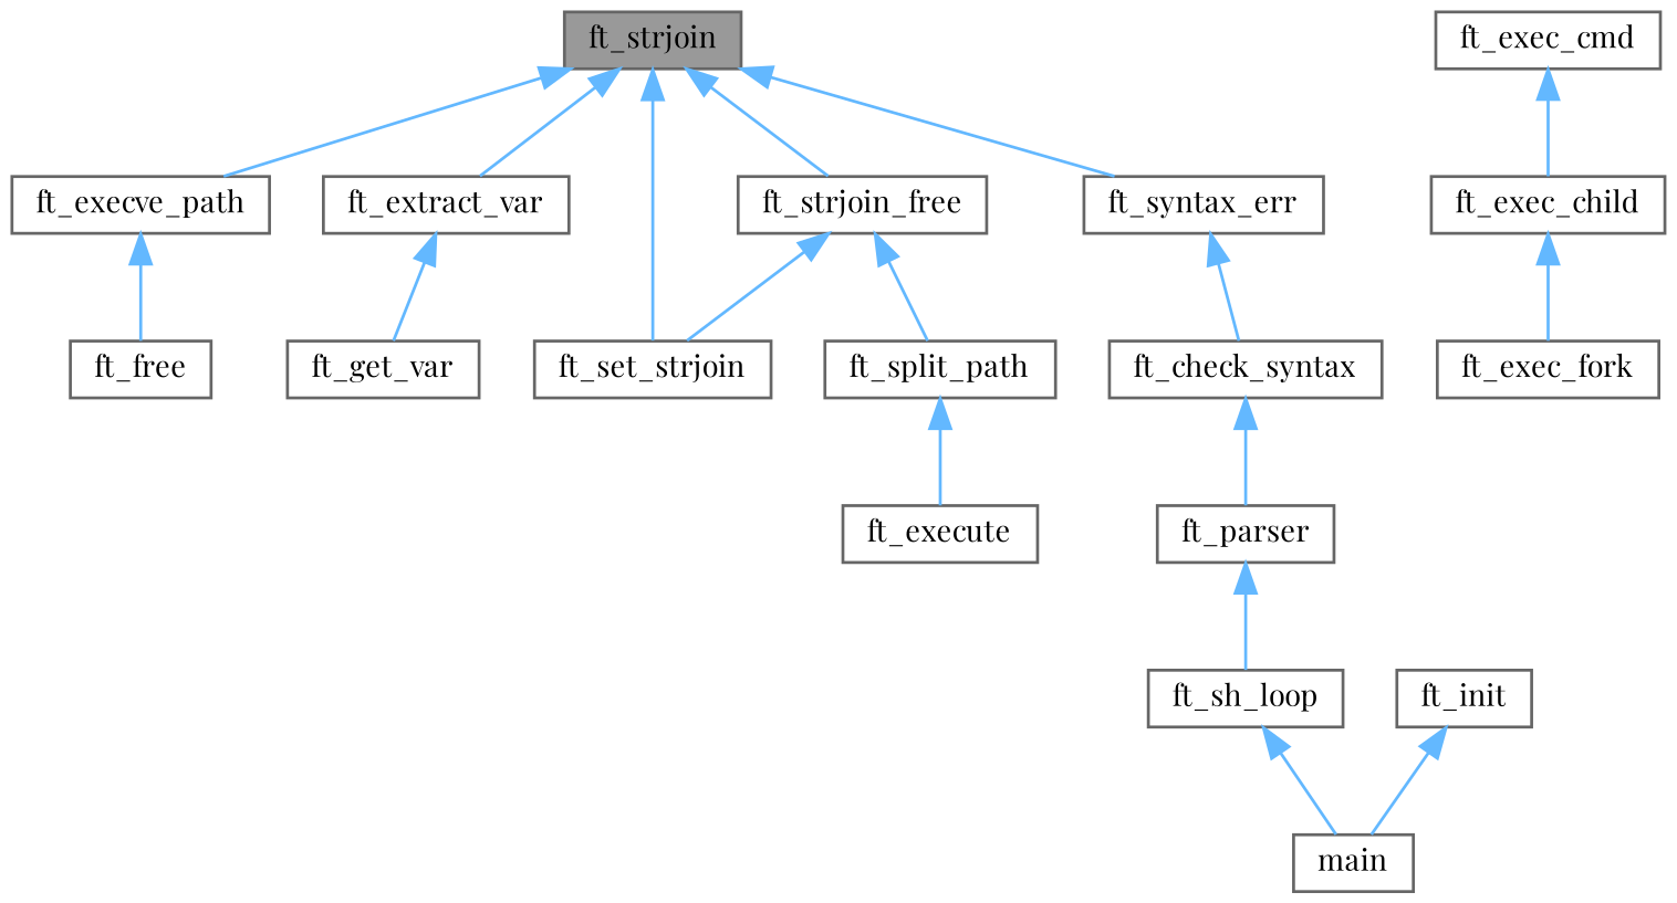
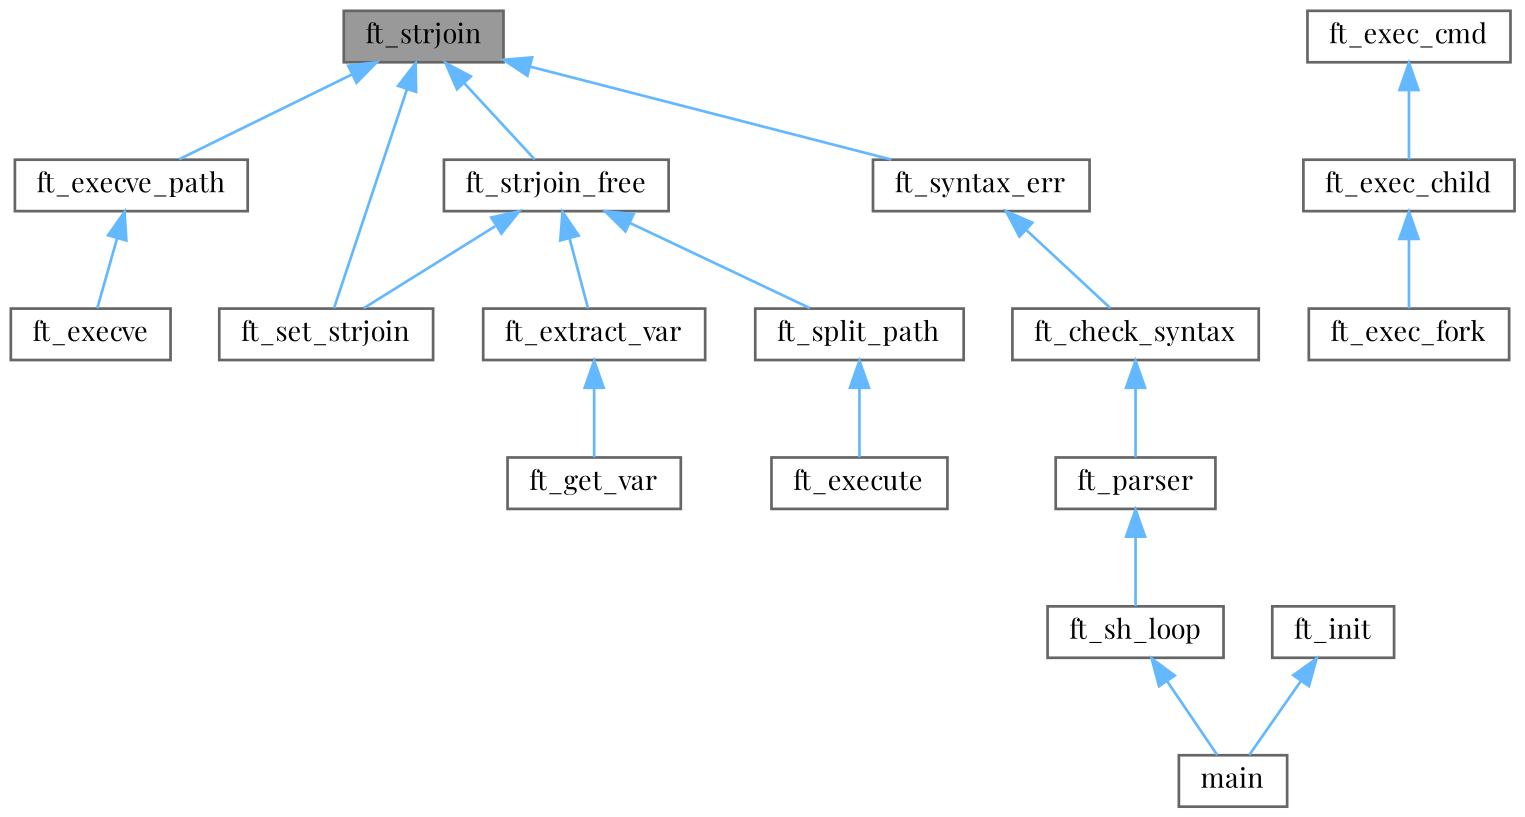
  digraph {
    fontname="Playfair Display"
    rankdir=TB
    node [color=grey40 fillcolor=white fontname="Playfair Display" fontsize=10 shape=box style=filled]
    edge [color=steelblue1 dir=back fontname="Playfair Display" fontsize=10 labelfontname=Helvetica labelfontsize=10 style=solid]
    n1 [color=gray40 fillcolor=grey60 fontcolor=black height=0.2 label=ft_strjoin width=0.4]
    n2 [height=0.2 label=ft_execve_path width=0.4]
    n3 [height=0.2 label=ft_extract_var width=0.4]
    n4 [height=0.2 label=ft_set_strjoin width=0.4]
    n5 [height=0.2 label=ft_strjoin_free width=0.4]
    n6 [height=0.2 label=ft_syntax_err width=0.4]
-   n7 [height=0.2 label=ft_free width=0.4]
+   n7 [height=0.2 label=ft_execve width=0.4]
    n8 [height=0.2 label=ft_get_var width=0.4]
    n9 [height=0.2 label=ft_split_path width=0.4]
    n10 [height=0.2 label=ft_check_syntax width=0.4]
    n11 [height=0.2 label=ft_exec_cmd width=0.4]
    n12 [height=0.2 label=ft_exec_child width=0.4]
    n13 [height=0.2 label=ft_exec_fork width=0.4]
    n14 [height=0.2 label=ft_init width=0.4]
    n15 [height=0.2 label=main width=0.4]
    n16 [height=0.2 label=ft_execute width=0.4]
    n17 [height=0.2 label=ft_sh_loop width=0.4]
    n18 [height=0.2 label=ft_parser width=0.4]
    n1 -> n2
-   n1 -> n3
+   n5 -> n3
    n1 -> n4
    n1 -> n5
    n1 -> n6
    n2 -> n7
    n3 -> n8
    n5 -> n4
    n5 -> n9
    n6 -> n10
    n9 -> n16
    n10 -> n18
    n11 -> n12
    n12 -> n13
    n14 -> n15
    n17 -> n15
    n18 -> n17
  }
